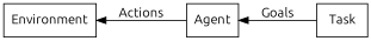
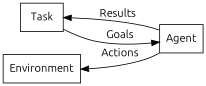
  digraph {
    fontname="Ubuntu Bold"
    rankdir=LR
    node [fontname=Ubuntu shape=box]
    edge [dir=back fontname=Ubuntu]
    n1 [label=Task]
    n2 [label=Agent]
    n3 [label=Environment]
+   n1 -> n2 [label="  Results    "]
    n2 -> n1 [label="  Goals  "]
    n3 -> n2 [label="  Actions  "]
  }
